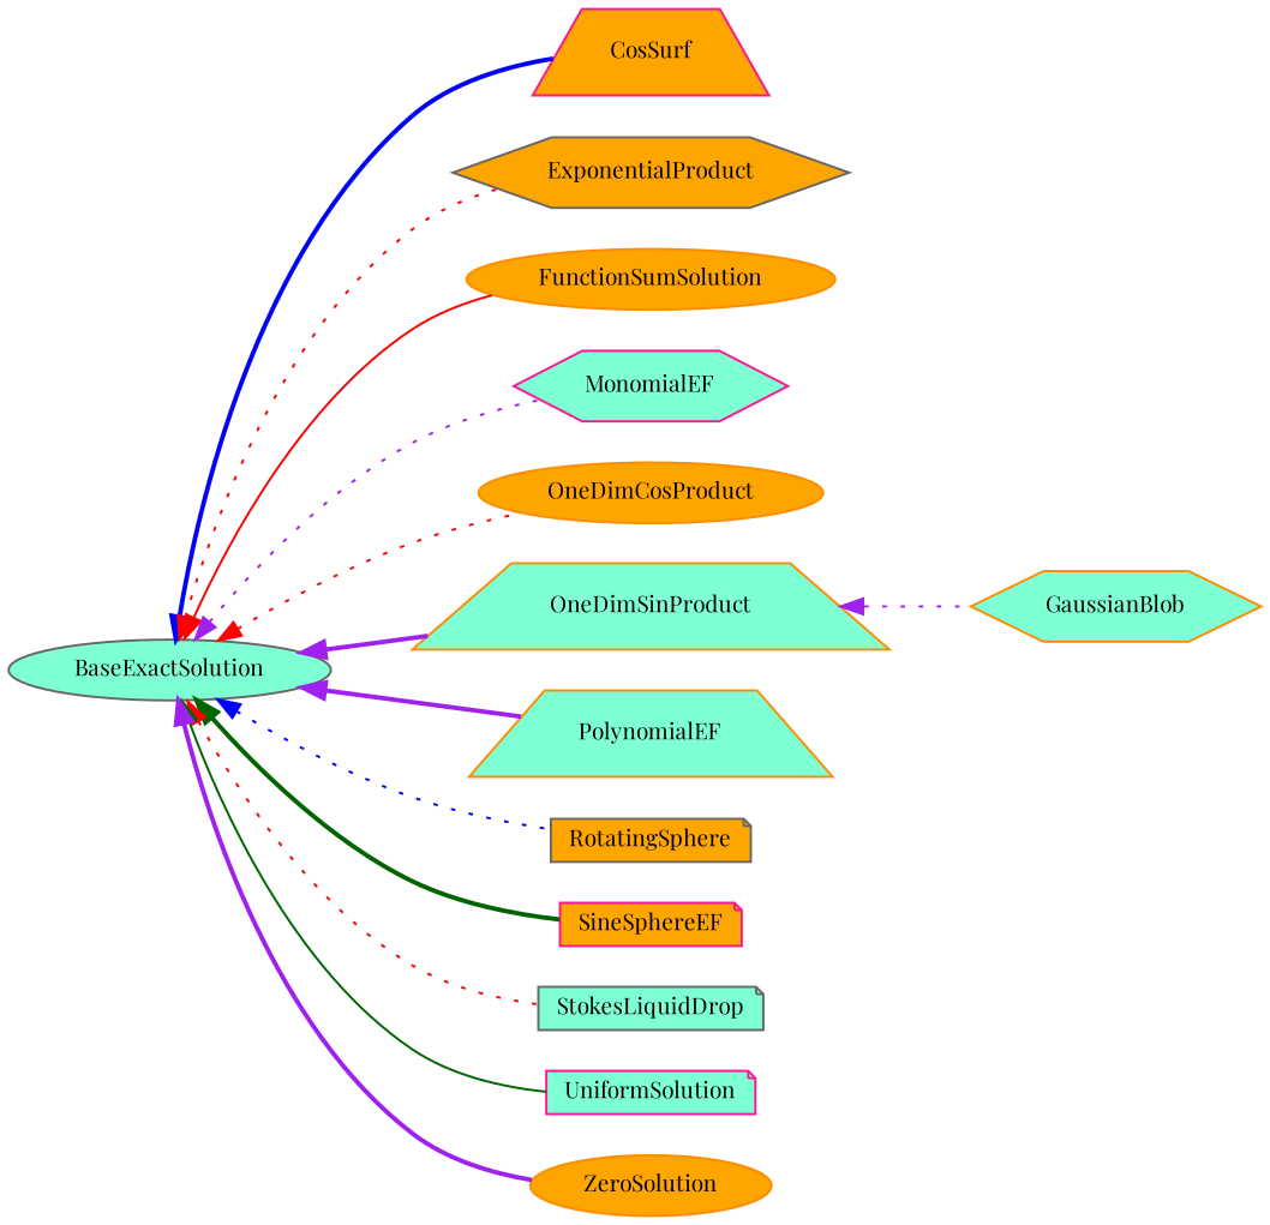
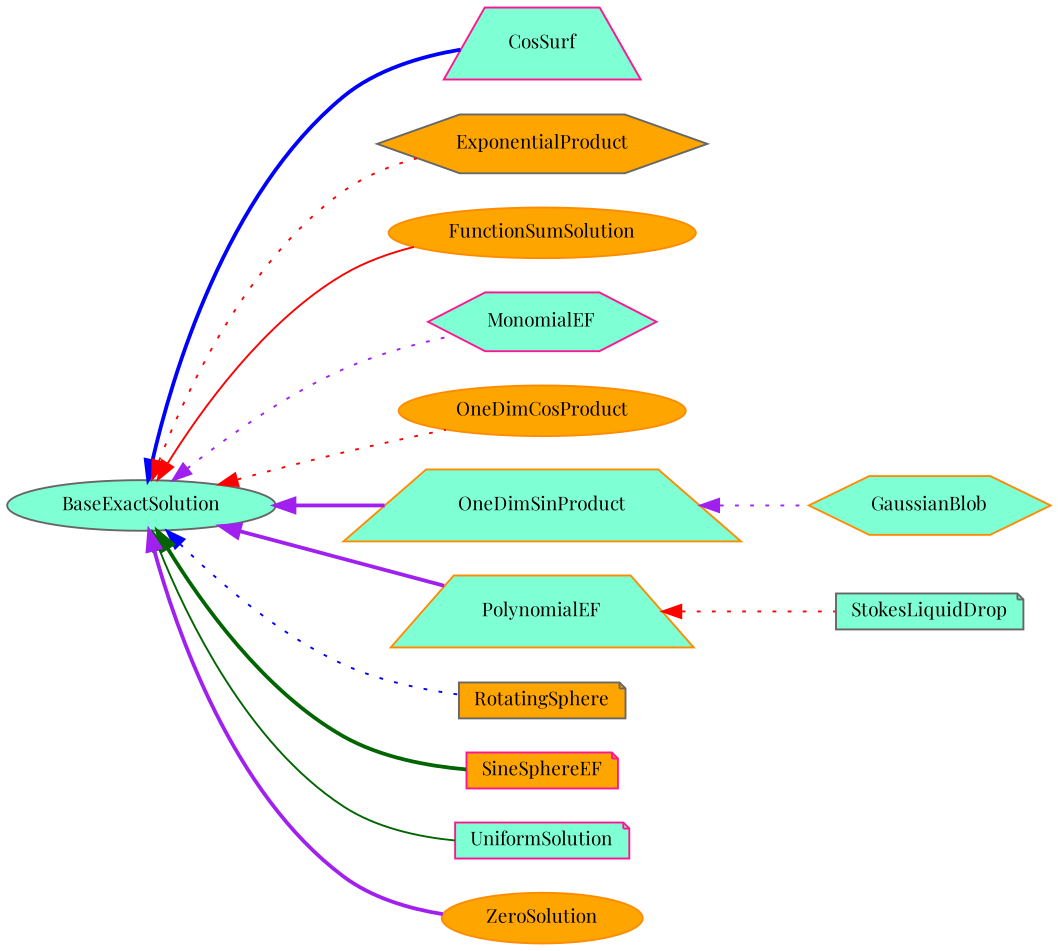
  digraph {
    fontname="Playfair Display"
    rankdir=LR
    node [color=darkorange fillcolor=aquamarine fontname="Playfair Display" fontsize=10 shape=ellipse style=filled]
    edge [color=purple dir=back fontname="Playfair Display" fontsize=10 labelfontname=Helvetica labelfontsize=10 style=dotted]
    n1 [color=gray40 fontcolor=black height=0.2 label=BaseExactSolution width=0.4]
-   n2 [color=deeppink fillcolor=orange height=0.2 label=CosSurf shape=trapezium width=0.4]
+   n2 [color=deeppink height=0.2 label=CosSurf shape=trapezium width=0.4]
    n3 [color=gray40 fillcolor=orange height=0.2 label=ExponentialProduct shape=hexagon width=0.4]
    n4 [fillcolor=orange height=0.2 label=FunctionSumSolution width=0.4]
    n5 [color=deeppink height=0.2 label=MonomialEF shape=hexagon width=0.4]
    n6 [fillcolor=orange height=0.2 label=OneDimCosProduct width=0.4]
    n7 [height=0.2 label=OneDimSinProduct shape=trapezium width=0.4]
    n8 [height=0.2 label=PolynomialEF shape=trapezium width=0.4]
    n9 [color=gray40 fillcolor=orange height=0.2 label=RotatingSphere shape=note width=0.4]
    n10 [color=deeppink fillcolor=orange height=0.2 label=SineSphereEF shape=note width=0.4]
    n11 [color=gray40 height=0.2 label=StokesLiquidDrop shape=note width=0.4]
    n12 [color=deeppink height=0.2 label=UniformSolution shape=note width=0.4]
    n13 [fillcolor=orange height=0.2 label=ZeroSolution width=0.4]
    n14 [height=0.2 label=GaussianBlob shape=hexagon width=0.4]
    n1 -> n2 [color=blue style=bold]
    n1 -> n3 [color=red]
    n1 -> n4 [color=red style=solid]
    n1 -> n5
    n1 -> n6 [color=red]
    n1 -> n7 [style=bold]
    n1 -> n8 [style=bold]
    n1 -> n9 [color=blue]
    n1 -> n10 [color=darkgreen style=bold]
-   n1 -> n11 [color=red]
+   n8 -> n11 [color=red]
    n1 -> n12 [color=darkgreen style=solid]
    n1 -> n13 [style=bold]
    n7 -> n14
  }
